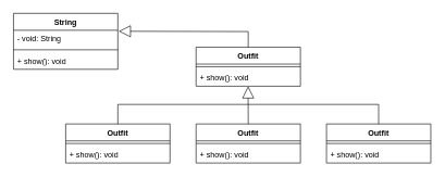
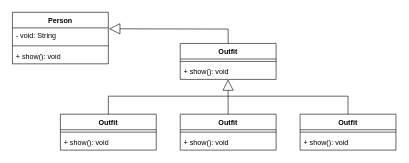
  <mxCell id="0" />
  <mxCell id="1" parent="0" />
- <mxCell id="2" value="String" style="swimlane;fontStyle=1;align=center;verticalAlign=top;childLayout=stackLayout;horizontal=1;startSize=26;horizontalStack=0;resizeParent=1;resizeParentMax=0;resizeLast=0;collapsible=1;marginBottom=0;whiteSpace=wrap;html=1;" vertex="1" parent="1"><mxGeometry x="20" y="20" width="160" height="86" as="geometry" /></mxCell>
+ <mxCell id="2" value="Person" style="swimlane;fontStyle=1;align=center;verticalAlign=top;childLayout=stackLayout;horizontal=1;startSize=26;horizontalStack=0;resizeParent=1;resizeParentMax=0;resizeLast=0;collapsible=1;marginBottom=0;whiteSpace=wrap;html=1;" vertex="1" parent="1"><mxGeometry x="20" y="20" width="160" height="86" as="geometry" /></mxCell>
  <mxCell id="3" value="- void: String" style="text;strokeColor=none;fillColor=none;align=left;verticalAlign=top;spacingLeft=4;spacingRight=4;overflow=hidden;rotatable=0;points=[[0,0.5],[1,0.5]];portConstraint=eastwest;whiteSpace=wrap;html=1;" vertex="1" parent="2"><mxGeometry y="26" width="160" height="26" as="geometry" /></mxCell>
  <mxCell id="4" value="" style="line;strokeWidth=1;fillColor=none;align=left;verticalAlign=middle;spacingTop=-1;spacingLeft=3;spacingRight=3;rotatable=0;labelPosition=right;points=[];portConstraint=eastwest;strokeColor=inherit;" vertex="1" parent="2"><mxGeometry y="52" width="160" height="8" as="geometry" /></mxCell>
  <mxCell id="5" value="+ show(): void" style="text;strokeColor=none;fillColor=none;align=left;verticalAlign=top;spacingLeft=4;spacingRight=4;overflow=hidden;rotatable=0;points=[[0,0.5],[1,0.5]];portConstraint=eastwest;whiteSpace=wrap;html=1;" vertex="1" parent="2"><mxGeometry y="60" width="160" height="26" as="geometry" /></mxCell>
  <mxCell id="6" value="Outfit" style="swimlane;fontStyle=1;align=center;verticalAlign=top;childLayout=stackLayout;horizontal=1;startSize=26;horizontalStack=0;resizeParent=1;resizeParentMax=0;resizeLast=0;collapsible=1;marginBottom=0;whiteSpace=wrap;html=1;" vertex="1" parent="1"><mxGeometry x="300" y="72" width="160" height="60" as="geometry" /></mxCell>
  <mxCell id="7" value="" style="line;strokeWidth=1;fillColor=none;align=left;verticalAlign=middle;spacingTop=-1;spacingLeft=3;spacingRight=3;rotatable=0;labelPosition=right;points=[];portConstraint=eastwest;strokeColor=inherit;" vertex="1" parent="6"><mxGeometry y="26" width="160" height="8" as="geometry" /></mxCell>
  <mxCell id="8" value="+ show(): void" style="text;strokeColor=none;fillColor=none;align=left;verticalAlign=top;spacingLeft=4;spacingRight=4;overflow=hidden;rotatable=0;points=[[0,0.5],[1,0.5]];portConstraint=eastwest;whiteSpace=wrap;html=1;" vertex="1" parent="6"><mxGeometry y="34" width="160" height="26" as="geometry" /></mxCell>
  <mxCell id="9" value="" style="endArrow=block;endSize=16;endFill=0;html=1;rounded=0;entryX=1.008;entryY=0.06;entryDx=0;entryDy=0;exitX=0.5;exitY=0;exitDx=0;exitDy=0;entryPerimeter=0;" edge="1" parent="1" source="6" target="3"><mxGeometry x="0.33" y="63" width="160" relative="1" as="geometry"><mxPoint x="230" y="60" as="sourcePoint" /><mxPoint x="390" y="60" as="targetPoint" /><Array as="points"><mxPoint x="380" y="48" /></Array><mxPoint as="offset" /></mxGeometry></mxCell>
  <mxCell id="10" value="Outfit" style="swimlane;fontStyle=1;align=center;verticalAlign=top;childLayout=stackLayout;horizontal=1;startSize=26;horizontalStack=0;resizeParent=1;resizeParentMax=0;resizeLast=0;collapsible=1;marginBottom=0;whiteSpace=wrap;html=1;" vertex="1" parent="1"><mxGeometry x="100" y="190" width="160" height="60" as="geometry" /></mxCell>
  <mxCell id="11" value="" style="line;strokeWidth=1;fillColor=none;align=left;verticalAlign=middle;spacingTop=-1;spacingLeft=3;spacingRight=3;rotatable=0;labelPosition=right;points=[];portConstraint=eastwest;strokeColor=inherit;" vertex="1" parent="10"><mxGeometry y="26" width="160" height="8" as="geometry" /></mxCell>
  <mxCell id="12" value="+ show(): void" style="text;strokeColor=none;fillColor=none;align=left;verticalAlign=top;spacingLeft=4;spacingRight=4;overflow=hidden;rotatable=0;points=[[0,0.5],[1,0.5]];portConstraint=eastwest;whiteSpace=wrap;html=1;" vertex="1" parent="10"><mxGeometry y="34" width="160" height="26" as="geometry" /></mxCell>
  <mxCell id="13" value="Outfit" style="swimlane;fontStyle=1;align=center;verticalAlign=top;childLayout=stackLayout;horizontal=1;startSize=26;horizontalStack=0;resizeParent=1;resizeParentMax=0;resizeLast=0;collapsible=1;marginBottom=0;whiteSpace=wrap;html=1;" vertex="1" parent="1"><mxGeometry x="300" y="190" width="160" height="60" as="geometry" /></mxCell>
  <mxCell id="14" value="" style="line;strokeWidth=1;fillColor=none;align=left;verticalAlign=middle;spacingTop=-1;spacingLeft=3;spacingRight=3;rotatable=0;labelPosition=right;points=[];portConstraint=eastwest;strokeColor=inherit;" vertex="1" parent="13"><mxGeometry y="26" width="160" height="8" as="geometry" /></mxCell>
  <mxCell id="15" value="+ show(): void" style="text;strokeColor=none;fillColor=none;align=left;verticalAlign=top;spacingLeft=4;spacingRight=4;overflow=hidden;rotatable=0;points=[[0,0.5],[1,0.5]];portConstraint=eastwest;whiteSpace=wrap;html=1;" vertex="1" parent="13"><mxGeometry y="34" width="160" height="26" as="geometry" /></mxCell>
  <mxCell id="16" value="Outfit" style="swimlane;fontStyle=1;align=center;verticalAlign=top;childLayout=stackLayout;horizontal=1;startSize=26;horizontalStack=0;resizeParent=1;resizeParentMax=0;resizeLast=0;collapsible=1;marginBottom=0;whiteSpace=wrap;html=1;" vertex="1" parent="1"><mxGeometry x="500" y="190" width="160" height="60" as="geometry" /></mxCell>
  <mxCell id="17" value="" style="line;strokeWidth=1;fillColor=none;align=left;verticalAlign=middle;spacingTop=-1;spacingLeft=3;spacingRight=3;rotatable=0;labelPosition=right;points=[];portConstraint=eastwest;strokeColor=inherit;" vertex="1" parent="16"><mxGeometry y="26" width="160" height="8" as="geometry" /></mxCell>
  <mxCell id="18" value="+ show(): void" style="text;strokeColor=none;fillColor=none;align=left;verticalAlign=top;spacingLeft=4;spacingRight=4;overflow=hidden;rotatable=0;points=[[0,0.5],[1,0.5]];portConstraint=eastwest;whiteSpace=wrap;html=1;" vertex="1" parent="16"><mxGeometry y="34" width="160" height="26" as="geometry" /></mxCell>
  <mxCell id="19" value="&lt;br&gt;" style="endArrow=block;endSize=16;endFill=0;html=1;rounded=0;entryX=0.499;entryY=1.005;entryDx=0;entryDy=0;entryPerimeter=0;exitX=0.5;exitY=0;exitDx=0;exitDy=0;" edge="1" parent="1" source="13" target="8"><mxGeometry width="160" relative="1" as="geometry"><mxPoint x="380" y="180" as="sourcePoint" /><mxPoint x="390" y="170" as="targetPoint" /></mxGeometry></mxCell>
  <mxCell id="20" value="" style="endArrow=none;html=1;rounded=0;exitX=0.5;exitY=0;exitDx=0;exitDy=0;" edge="1" parent="1" source="10"><mxGeometry width="50" height="50" relative="1" as="geometry"><mxPoint x="290" y="200" as="sourcePoint" /><mxPoint x="180" y="160" as="targetPoint" /></mxGeometry></mxCell>
  <mxCell id="21" value="" style="endArrow=none;html=1;rounded=0;" edge="1" parent="1"><mxGeometry width="50" height="50" relative="1" as="geometry"><mxPoint x="180" y="160" as="sourcePoint" /><mxPoint x="580" y="160" as="targetPoint" /></mxGeometry></mxCell>
  <mxCell id="22" value="" style="endArrow=none;html=1;rounded=0;exitX=0.5;exitY=0;exitDx=0;exitDy=0;" edge="1" parent="1" source="16"><mxGeometry width="50" height="50" relative="1" as="geometry"><mxPoint x="290" y="200" as="sourcePoint" /><mxPoint x="580" y="160" as="targetPoint" /></mxGeometry></mxCell>
